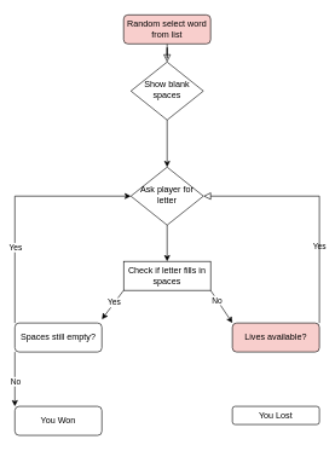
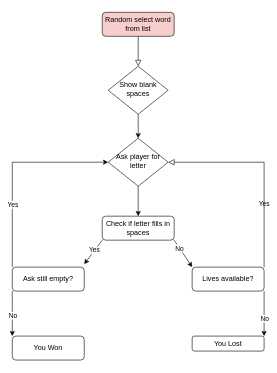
  <mxCell id="0" />
  <mxCell id="1" parent="0" />
  <mxCell id="2" value="" style="rounded=0;html=1;jettySize=auto;orthogonalLoop=1;fontSize=11;endArrow=block;endFill=0;endSize=8;strokeWidth=1;shadow=0;labelBackgroundColor=none;edgeStyle=orthogonalEdgeStyle;" parent="1" source="3" target="4" edge="1"><mxGeometry relative="1" as="geometry" /></mxCell>
  <mxCell id="3" value="Random select word from list" style="rounded=1;whiteSpace=wrap;html=1;fontSize=12;glass=0;strokeWidth=1;shadow=0;fillColor=#f8cecc;" parent="1" vertex="1"><mxGeometry x="170" y="20" width="120" height="40" as="geometry" /></mxCell>
- <mxCell id="4" value="Show blank spaces" style="rhombus;whiteSpace=wrap;html=1;shadow=0;fontFamily=Helvetica;fontSize=12;align=center;strokeWidth=1;spacing=6;spacingTop=-4;" parent="1" vertex="1"><mxGeometry x="180" y="85" width="100" height="80" as="geometry" /></mxCell>
- <mxCell id="5" value="Lives available?" style="rounded=1;whiteSpace=wrap;html=1;fontSize=12;glass=0;strokeWidth=1;shadow=0;fillColor=#f8cecc;" parent="1" vertex="1"><mxGeometry x="320" y="445" width="120" height="40" as="geometry" /></mxCell>
+ <mxCell id="4" value="Show blank spaces" style="rhombus;whiteSpace=wrap;html=1;shadow=0;fontFamily=Helvetica;fontSize=12;align=center;strokeWidth=1;spacing=6;spacingTop=-4;" parent="1" vertex="1"><mxGeometry x="180" y="110" width="100" height="80" as="geometry" /></mxCell>
+ <mxCell id="5" value="Lives available?" style="rounded=1;whiteSpace=wrap;html=1;fontSize=12;glass=0;strokeWidth=1;shadow=0;" parent="1" vertex="1"><mxGeometry x="320" y="445" width="120" height="40" as="geometry" /></mxCell>
  <mxCell id="6" value="Ask player for letter" style="rhombus;whiteSpace=wrap;html=1;shadow=0;fontFamily=Helvetica;fontSize=12;align=center;strokeWidth=1;spacing=6;spacingTop=-4;" parent="1" vertex="1"><mxGeometry x="180" y="230" width="100" height="80" as="geometry" /></mxCell>
- <mxCell id="7" value="Check if letter fills in spaces" style="whiteSpace=wrap;html=1;fontSize=12;glass=0;strokeWidth=1;shadow=0;rounded=0;" parent="1" vertex="1"><mxGeometry x="170" y="360" width="120" height="40" as="geometry" /></mxCell>
- <mxCell id="8" value="Spaces still empty?" style="rounded=1;whiteSpace=wrap;html=1;fontSize=12;glass=0;strokeWidth=1;shadow=0;" parent="1" vertex="1"><mxGeometry x="20" y="445" width="120" height="40" as="geometry" /></mxCell>
+ <mxCell id="7" value="Check if letter fills in spaces" style="rounded=1;whiteSpace=wrap;html=1;fontSize=12;glass=0;strokeWidth=1;shadow=0;" parent="1" vertex="1"><mxGeometry x="170" y="360" width="120" height="40" as="geometry" /></mxCell>
+ <mxCell id="8" value="Ask still empty?" style="rounded=1;whiteSpace=wrap;html=1;fontSize=12;glass=0;strokeWidth=1;shadow=0;" parent="1" vertex="1"><mxGeometry x="20" y="445" width="120" height="40" as="geometry" /></mxCell>
  <mxCell id="9" value="" style="endArrow=classic;html=1;rounded=0;exitX=0;exitY=0;exitDx=0;exitDy=0;entryX=0;entryY=0.5;entryDx=0;entryDy=0;edgeStyle=orthogonalEdgeStyle;" parent="1" source="8" target="6" edge="1"><mxGeometry width="50" height="50" relative="1" as="geometry"><mxPoint x="320" y="360" as="sourcePoint" /><mxPoint x="370" y="310" as="targetPoint" /></mxGeometry></mxCell>
  <mxCell id="10" value="Yes" style="edgeLabel;html=1;align=center;verticalAlign=middle;resizable=0;points=[];" parent="9" vertex="1" connectable="0"><mxGeometry x="-0.429" y="1" relative="1" as="geometry"><mxPoint x="1" y="-9" as="offset" /></mxGeometry></mxCell>
  <mxCell id="11" value="" style="endArrow=classic;html=1;rounded=0;exitX=1;exitY=1;exitDx=0;exitDy=0;entryX=0;entryY=0;entryDx=0;entryDy=0;" parent="1" source="7" target="5" edge="1"><mxGeometry width="50" height="50" relative="1" as="geometry"><mxPoint x="320" y="360" as="sourcePoint" /><mxPoint x="370" y="310" as="targetPoint" /></mxGeometry></mxCell>
  <mxCell id="12" value="No" style="edgeLabel;html=1;align=center;verticalAlign=middle;resizable=0;points=[];" parent="11" vertex="1" connectable="0"><mxGeometry x="-0.392" relative="1" as="geometry"><mxPoint as="offset" /></mxGeometry></mxCell>
  <mxCell id="13" value="Yes" style="rounded=0;html=1;jettySize=auto;orthogonalLoop=1;fontSize=11;endArrow=block;endFill=0;endSize=8;strokeWidth=1;shadow=0;labelBackgroundColor=none;edgeStyle=orthogonalEdgeStyle;entryX=1;entryY=0.5;entryDx=0;entryDy=0;exitX=1;exitY=0;exitDx=0;exitDy=0;" parent="1" source="5" target="6" edge="1"><mxGeometry x="-0.373" relative="1" as="geometry"><mxPoint as="offset" /><mxPoint x="470" y="280" as="sourcePoint" /><mxPoint x="210" y="370" as="targetPoint" /><Array as="points"><mxPoint x="440" y="270" /></Array></mxGeometry></mxCell>
  <mxCell id="14" value="" style="endArrow=classic;html=1;rounded=0;exitX=0;exitY=1;exitDx=0;exitDy=0;" parent="1" source="7" edge="1"><mxGeometry width="50" height="50" relative="1" as="geometry"><mxPoint x="430" y="330" as="sourcePoint" /><mxPoint x="140" y="440" as="targetPoint" /></mxGeometry></mxCell>
  <mxCell id="15" value="Yes" style="edgeLabel;html=1;align=center;verticalAlign=middle;resizable=0;points=[];" parent="14" vertex="1" connectable="0"><mxGeometry x="-0.169" y="-1" relative="1" as="geometry"><mxPoint as="offset" /></mxGeometry></mxCell>
  <mxCell id="16" value="You Won" style="rounded=1;whiteSpace=wrap;html=1;fontSize=12;glass=0;strokeWidth=1;shadow=0;" parent="1" vertex="1"><mxGeometry x="20" y="560" width="120" height="40" as="geometry" /></mxCell>
  <mxCell id="17" value="" style="endArrow=classic;html=1;rounded=0;exitX=0;exitY=1;exitDx=0;exitDy=0;entryX=0;entryY=0;entryDx=0;entryDy=0;edgeStyle=orthogonalEdgeStyle;" parent="1" source="8" target="16" edge="1"><mxGeometry width="50" height="50" relative="1" as="geometry"><mxPoint x="30" y="455" as="sourcePoint" /><mxPoint x="160" y="280" as="targetPoint" /></mxGeometry></mxCell>
  <mxCell id="18" value="No" style="edgeLabel;html=1;align=center;verticalAlign=middle;resizable=0;points=[];" parent="17" vertex="1" connectable="0"><mxGeometry x="-0.429" y="1" relative="1" as="geometry"><mxPoint x="-1" y="19" as="offset" /></mxGeometry></mxCell>
  <mxCell id="19" value="You Lost" style="rounded=1;whiteSpace=wrap;html=1;fontSize=12;glass=0;strokeWidth=1;shadow=0;" parent="1" vertex="1"><mxGeometry x="320" y="560" width="120" height="25" as="geometry" /></mxCell>
+ <mxCell id="20" value="" style="endArrow=classic;html=1;rounded=0;entryX=1;entryY=0;entryDx=0;entryDy=0;edgeStyle=orthogonalEdgeStyle;" parent="1" source="5" target="19" edge="1"><mxGeometry width="50" height="50" relative="1" as="geometry"><mxPoint x="490" y="570" as="sourcePoint" /><mxPoint x="540" y="520" as="targetPoint" /><Array as="points"><mxPoint x="440" y="520" /><mxPoint x="440" y="520" /></Array></mxGeometry></mxCell>
+ <mxCell id="21" value="No" style="edgeLabel;html=1;align=center;verticalAlign=middle;resizable=0;points=[];" parent="20" vertex="1" connectable="0"><mxGeometry x="-0.074" y="1" relative="1" as="geometry"><mxPoint x="-1" y="10" as="offset" /></mxGeometry></mxCell>
  <mxCell id="22" value="" style="endArrow=classic;html=1;rounded=0;exitX=0.5;exitY=1;exitDx=0;exitDy=0;entryX=0.5;entryY=0;entryDx=0;entryDy=0;" parent="1" source="4" target="6" edge="1"><mxGeometry width="50" height="50" relative="1" as="geometry"><mxPoint x="290" y="380" as="sourcePoint" /><mxPoint x="340" y="330" as="targetPoint" /></mxGeometry></mxCell>
  <mxCell id="23" value="" style="endArrow=classic;html=1;rounded=0;exitX=0.5;exitY=1;exitDx=0;exitDy=0;entryX=0.5;entryY=0;entryDx=0;entryDy=0;" parent="1" source="6" target="7" edge="1"><mxGeometry width="50" height="50" relative="1" as="geometry"><mxPoint x="290" y="380" as="sourcePoint" /><mxPoint x="340" y="330" as="targetPoint" /></mxGeometry></mxCell>
